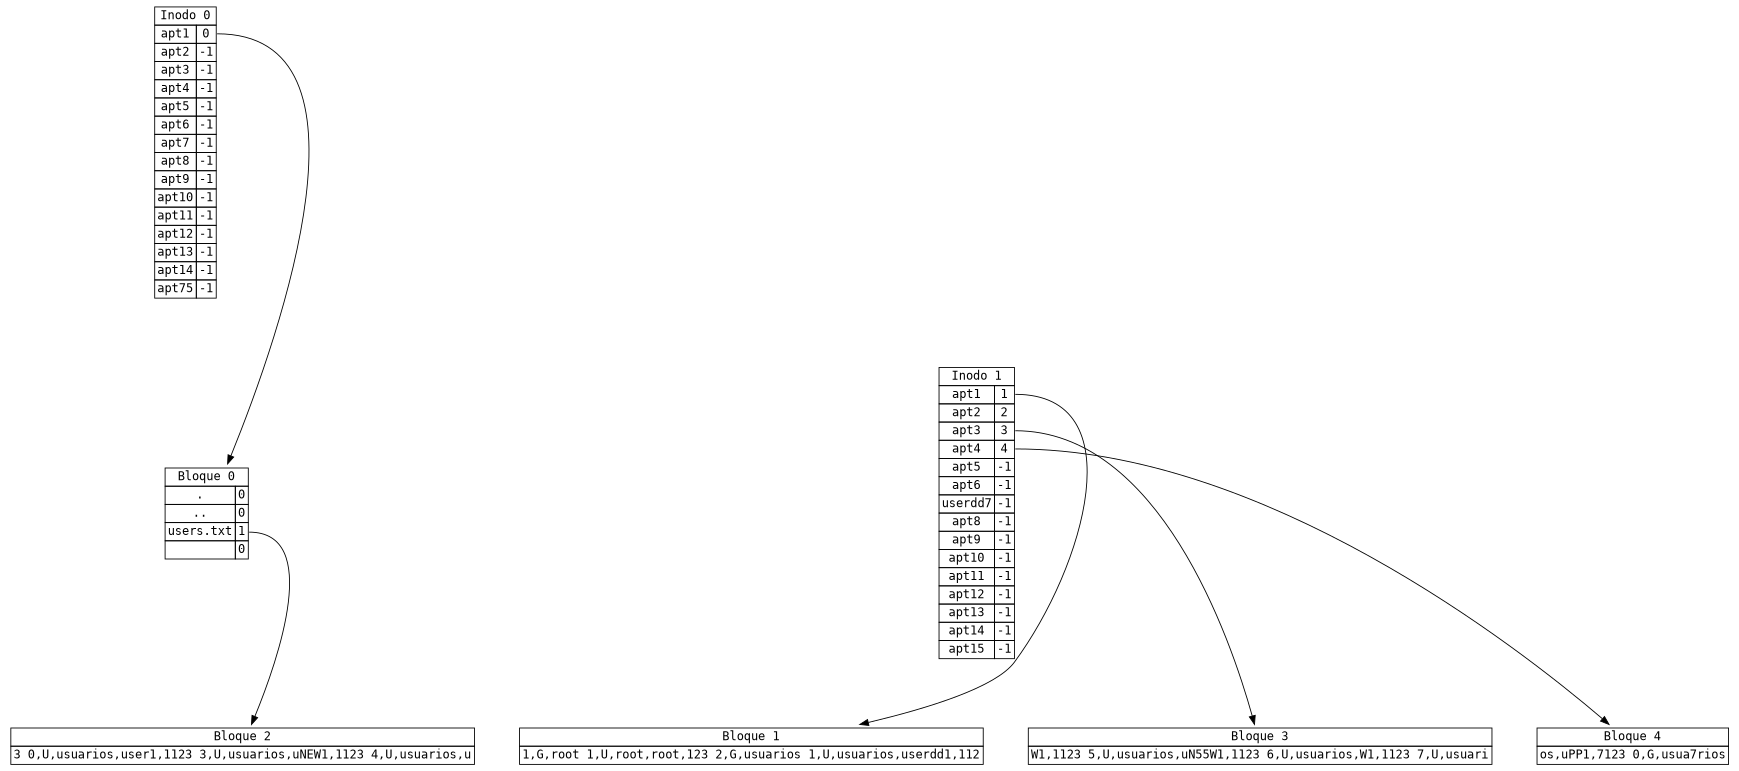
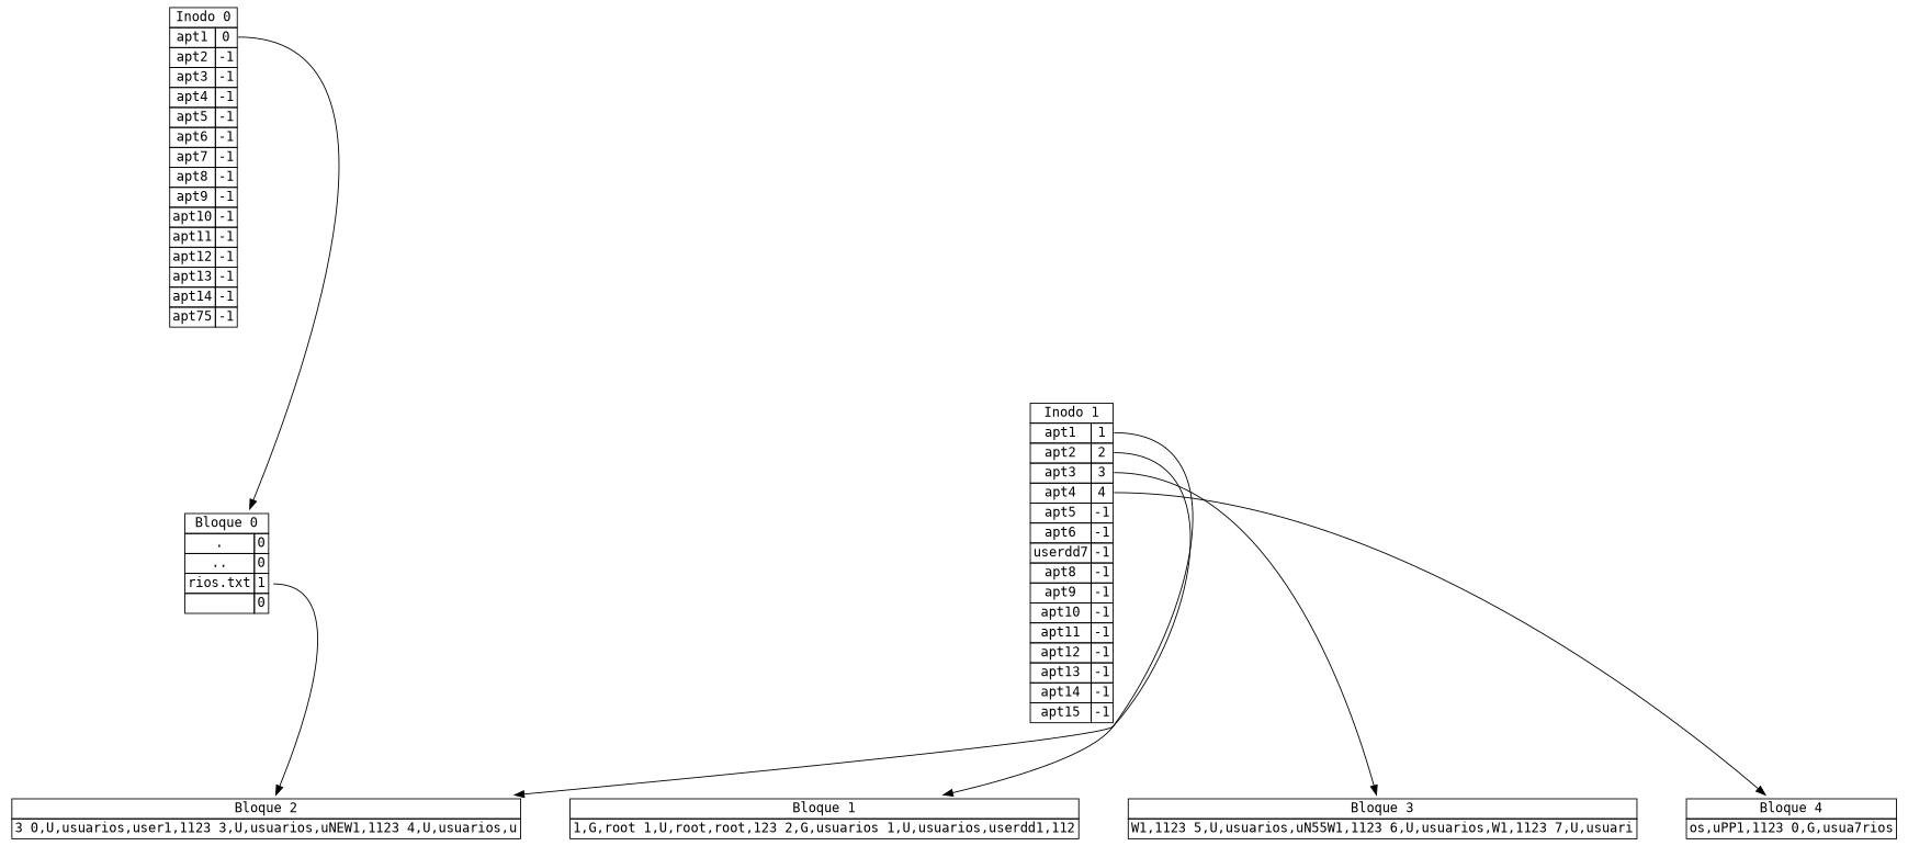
  digraph {
    fontname="DejaVu Sans Mono"
    nodesep=0.5
    rankir=LR
    ranksep=1
    node [fontname="DejaVu Sans Mono" shape=plaintext]
    edge [fontname="DejaVu Sans Mono" tailport=P0]
    n1 [label=< 			<table border="0" cellborder="1" cellspacing="0"> 				<tr><td colspan="2">Inodo 0</td></tr> 				<tr><td>apt1</td><td port='P0'>0</td></tr> 				<tr><td>apt2</td><td port='P1'>-1</td></tr> 				<tr><td>apt3</td><td port='P2'>-1</td></tr> 				<tr><td>apt4</td><td port='P3'>-1</td></tr> 				<tr><td>apt5</td><td port='P4'>-1</td></tr> 				<tr><td>apt6</td><td port='P5'>-1</td></tr> 				<tr><td>apt7</td><td port='P6'>-1</td></tr> 				<tr><td>apt8</td><td port='P7'>-1</td></tr> 				<tr><td>apt9</td><td port='P8'>-1</td></tr> 				<tr><td>apt10</td><td port='P9'>-1</td></tr> 				<tr><td>apt11</td><td port='P10'>-1</td></tr> 				<tr><td>apt12</td><td port='P11'>-1</td></tr> 				<tr><td>apt13</td><td port='P12'>-1</td></tr> 				<tr><td>apt14</td><td port='P13'>-1</td></tr> 				<tr><td>apt75</td><td port='P14'>-1</td></tr> 			</table> 		>]
-   n2 [label=< 			<table border="0" cellborder="1" cellspacing="0"> 				<tr><td colspan="2">Bloque 0</td></tr> 				<tr><td>.</td><td port='P0'>0</td></tr> 				<tr><td>..</td><td port='P1'>0</td></tr> 				<tr><td>users.txt</td><td port='P2'>1</td></tr> 				<tr><td></td><td port='P3'>0</td></tr> 			</table> 		>]
+   n2 [label=< 			<table border="0" cellborder="1" cellspacing="0"> 				<tr><td colspan="2">Bloque 0</td></tr> 				<tr><td>.</td><td port='P0'>0</td></tr> 				<tr><td>..</td><td port='P1'>0</td></tr> 				<tr><td>rios.txt</td><td port='P2'>1</td></tr> 				<tr><td></td><td port='P3'>0</td></tr> 			</table> 		>]
    n3 [label=< 			<table border="0" cellborder="1" cellspacing="0"> 				<tr><td colspan="1">Bloque 2</td></tr> 				<tr><td>3 0,U,usuarios,user1,1123 3,U,usuarios,uNEW1,1123 4,U,usuarios,u</td></tr> 			</table> 		>]
    n4 [label=< 			<table border="0" cellborder="1" cellspacing="0"> 				<tr><td colspan="2">Inodo 1</td></tr> 				<tr><td>apt1</td><td port='P0'>1</td></tr> 				<tr><td>apt2</td><td port='P1'>2</td></tr> 				<tr><td>apt3</td><td port='P2'>3</td></tr> 				<tr><td>apt4</td><td port='P3'>4</td></tr> 				<tr><td>apt5</td><td port='P4'>-1</td></tr> 				<tr><td>apt6</td><td port='P5'>-1</td></tr> 				<tr><td>userdd7</td><td port='P6'>-1</td></tr> 				<tr><td>apt8</td><td port='P7'>-1</td></tr> 				<tr><td>apt9</td><td port='P8'>-1</td></tr> 				<tr><td>apt10</td><td port='P9'>-1</td></tr> 				<tr><td>apt11</td><td port='P10'>-1</td></tr> 				<tr><td>apt12</td><td port='P11'>-1</td></tr> 				<tr><td>apt13</td><td port='P12'>-1</td></tr> 				<tr><td>apt14</td><td port='P13'>-1</td></tr> 				<tr><td>apt15</td><td port='P14'>-1</td></tr> 			</table> 		>]
    n5 [label=< 			<table border="0" cellborder="1" cellspacing="0"> 				<tr><td colspan="1">Bloque 1</td></tr> 				<tr><td>1,G,root 1,U,root,root,123 2,G,usuarios 1,U,usuarios,userdd1,112</td></tr> 			</table> 		>]
    n6 [label=< 			<table border="0" cellborder="1" cellspacing="0"> 				<tr><td colspan="1">Bloque 3</td></tr> 				<tr><td>W1,1123 5,U,usuarios,uN55W1,1123 6,U,usuarios,W1,1123 7,U,usuari</td></tr> 			</table> 		>]
-   n7 [label=< 			<table border="0" cellborder="1" cellspacing="0"> 				<tr><td colspan="1">Bloque 4</td></tr> 				<tr><td>os,uPP1,7123 0,G,usua7rios</td></tr> 			</table> 		>]
+   n7 [label=< 			<table border="0" cellborder="1" cellspacing="0"> 				<tr><td colspan="1">Bloque 4</td></tr> 				<tr><td>os,uPP1,1123 0,G,usua7rios</td></tr> 			</table> 		>]
    n1 -> n2
    n2 -> n3 [tailport=P2]
+   n4 -> n3 [tailport=P1]
    n4 -> n5
    n4 -> n6 [tailport=P2]
    n4 -> n7 [tailport=P3]
  }
